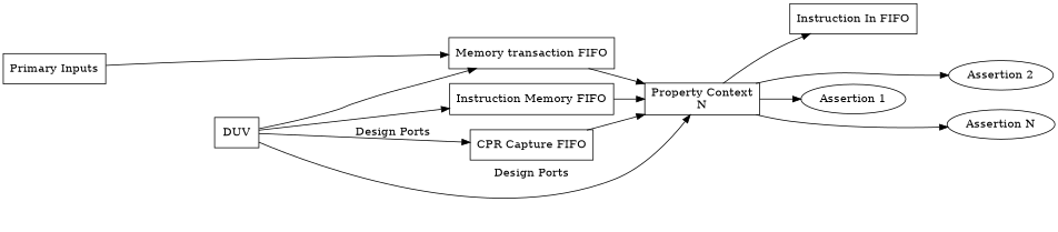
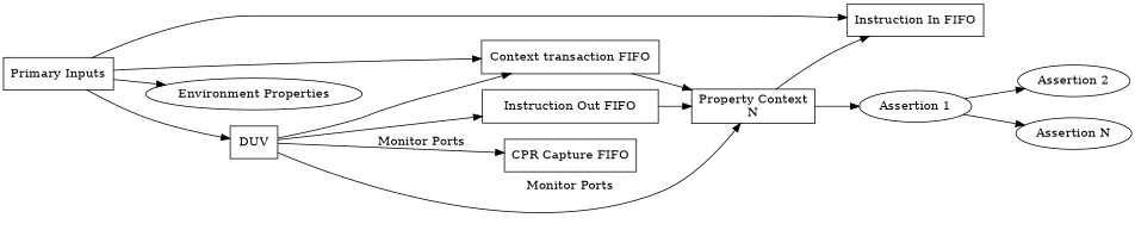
  digraph {
    rankdir=LR
    node [shape=record]
    n1 [label="Instruction In FIFO"]
-   n2 [label="Instruction Memory FIFO"]
-   n3 [label="Memory transaction FIFO"]
+   n2 [label="Instruction Out FIFO"]
+   n3 [label="Context transaction FIFO"]
    n4 [label="CPR Capture FIFO"]
    n5 [label="Property Context\nN"]
    n6 [label="Assertion 2" shape=""]
    n7 [label="Assertion 1" shape=""]
    n8 [label="Assertion N" shape=""]
    n9 [label="Primary Inputs"]
+   n10 [label="Environment Properties" shape=""]
    n11 [label=DUV]
    subgraph sub_1 {
      n1
      n2
      n3
      n4
    }
    subgraph sub_2 {
      n5
      n6
      n7
      n8
    }
    n2 -> n5
    n3 -> n5
-   n4 -> n5
    n5 -> n1
-   n5 -> n6
+   n7 -> n6
    n5 -> n7
-   n5 -> n8
+   n7 -> n8
+   n9 -> n1
    n9 -> n3
+   n9 -> n10
+   n9 -> n11
    n11 -> n2
    n11 -> n3
-   n11 -> n4 [label="Design Ports"]
-   n11 -> n5 [label="Design Ports"]
+   n11 -> n4 [label="Monitor Ports"]
+   n11 -> n5 [label="Monitor Ports"]
  }
